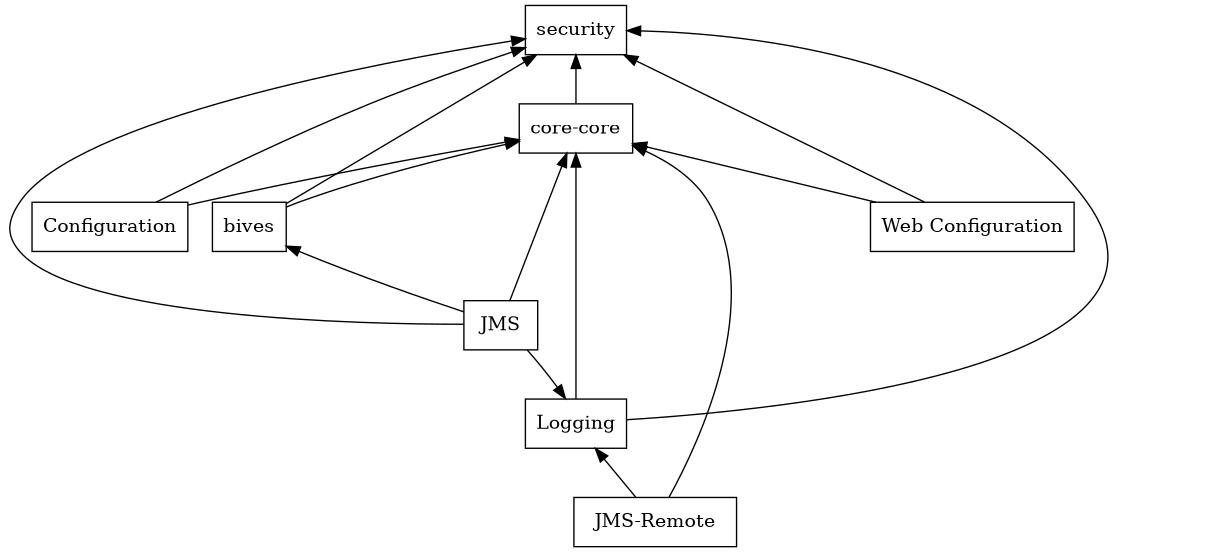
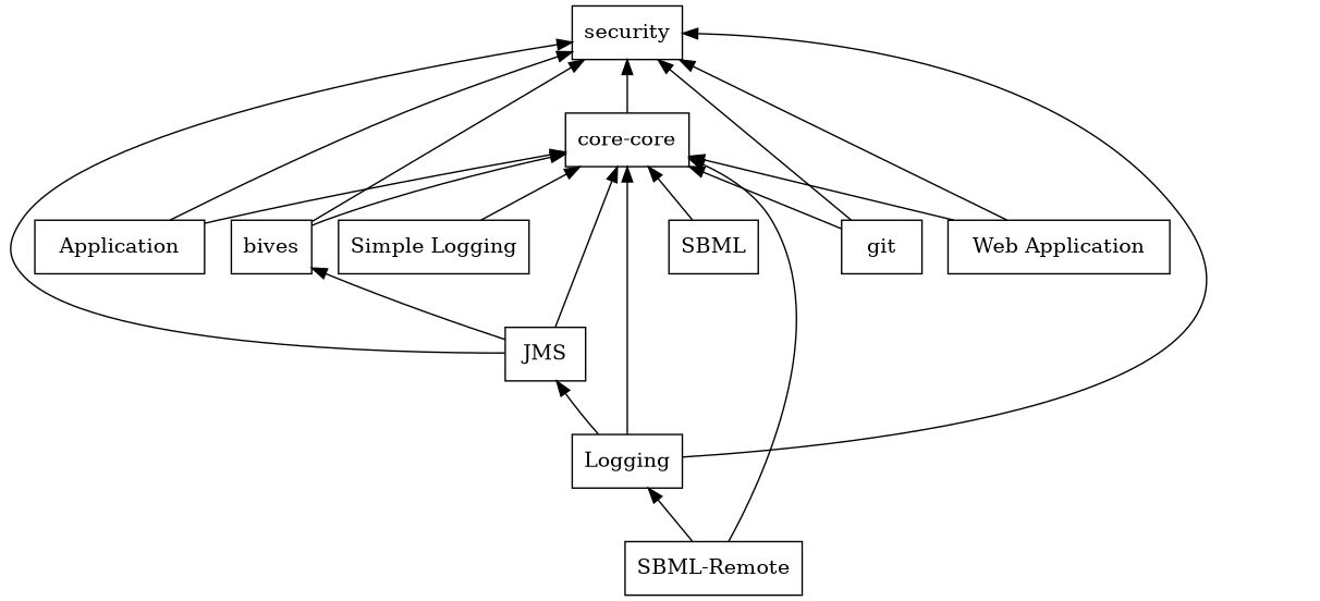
  digraph {
    color=white
    rankdir=BT
    node [shape=box]
    n1 [label=security]
    n2 [label="core-core"]
-   n5 [label=Configuration]
+   n3 [label="Simple Logging"]
+   n4 [label=SBML]
+   n5 [label=Application]
    n6 [label=Logging]
+   n7 [label=git]
    n8 [label=bives]
-   n9 [label="Web Configuration"]
-   n10 [label="JMS-Remote"]
+   n9 [label="Web Application"]
+   n10 [label="SBML-Remote"]
    n11 [label=JMS]
    n2 -> n1
+   n3 -> n2
+   n4 -> n2
    n5 -> n1
    n5 -> n2
    n6 -> n1
    n6 -> n2
+   n7 -> n1
+   n7 -> n2
    n8 -> n1
    n8 -> n2
    n9 -> n1
    n9 -> n2
    n10 -> n2
    n10 -> n6
    n11 -> n1
    n11 -> n2
-   n11 -> n6
+   n6 -> n11
    n11 -> n8
  }
